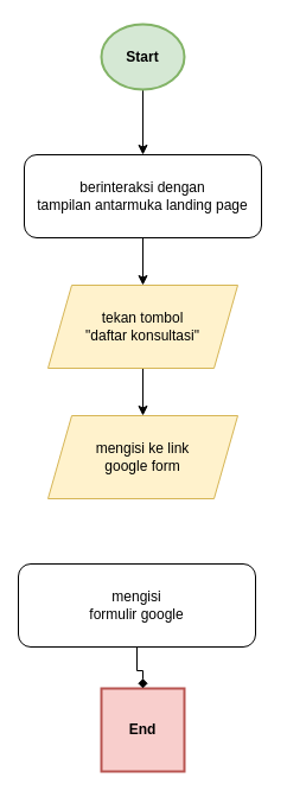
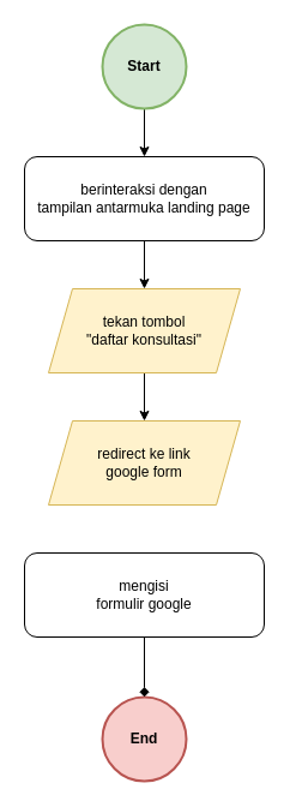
  <mxCell id="0" />
  <mxCell id="1" parent="0" />
- <mxCell id="2" value="End" style="whiteSpace=wrap;html=1;aspect=fixed;fillColor=#f8cecc;strokeColor=#b85450;fontStyle=1;strokeWidth=2;rounded=0;" parent="1" vertex="1"><mxGeometry x="85" y="580" width="70" height="70" as="geometry" /></mxCell>
+ <mxCell id="2" value="End" style="ellipse;whiteSpace=wrap;html=1;aspect=fixed;fillColor=#f8cecc;strokeColor=#b85450;fontStyle=1;strokeWidth=2;" parent="1" vertex="1"><mxGeometry x="85" y="580" width="70" height="70" as="geometry" /></mxCell>
  <mxCell id="3" style="edgeStyle=orthogonalEdgeStyle;rounded=0;orthogonalLoop=1;jettySize=auto;html=1;entryX=0.5;entryY=0;entryDx=0;entryDy=0;fontColor=#FFFFFF;" parent="1" source="4" target="6" edge="1"><mxGeometry relative="1" as="geometry" /></mxCell>
- <mxCell id="4" value="Start" style="ellipse;whiteSpace=wrap;html=1;aspect=fixed;fillColor=#d5e8d4;strokeColor=#82b366;fontStyle=1;strokeWidth=2;" parent="1" vertex="1"><mxGeometry x="85" y="20" width="70" height="55" as="geometry" /></mxCell>
+ <mxCell id="4" value="Start" style="ellipse;whiteSpace=wrap;html=1;aspect=fixed;fillColor=#d5e8d4;strokeColor=#82b366;fontStyle=1;strokeWidth=2;" parent="1" vertex="1"><mxGeometry x="85" y="20" width="70" height="70" as="geometry" /></mxCell>
  <mxCell id="5" value="" style="edgeStyle=orthogonalEdgeStyle;rounded=0;orthogonalLoop=1;jettySize=auto;html=1;" edge="1" parent="1" source="6" target="11"><mxGeometry relative="1" as="geometry" /></mxCell>
  <mxCell id="6" value="  berinteraksi dengan&lt;br&gt;tampilan antarmuka landing page" style="rounded=1;whiteSpace=wrap;html=1;fontSize=12;glass=0;strokeWidth=1;shadow=0;" parent="1" vertex="1"><mxGeometry x="20" y="130" width="200" height="70" as="geometry" /></mxCell>
- <mxCell id="7" value="mengisi ke link &lt;br&gt;google form" style="shape=parallelogram;perimeter=parallelogramPerimeter;whiteSpace=wrap;html=1;fixedSize=1;strokeWidth=1;fillColor=#fff2cc;strokeColor=#d6b656;" parent="1" vertex="1"><mxGeometry x="40" y="350" width="160" height="70" as="geometry" /></mxCell>
+ <mxCell id="7" value="redirect ke link &lt;br&gt;google form" style="shape=parallelogram;perimeter=parallelogramPerimeter;whiteSpace=wrap;html=1;fixedSize=1;strokeWidth=1;fillColor=#fff2cc;strokeColor=#d6b656;" parent="1" vertex="1"><mxGeometry x="40" y="350" width="160" height="70" as="geometry" /></mxCell>
  <mxCell id="8" value="" style="edgeStyle=orthogonalEdgeStyle;rounded=0;orthogonalLoop=1;jettySize=auto;html=1;endArrow=diamond;" edge="1" parent="1" source="9" target="2"><mxGeometry relative="1" as="geometry" /></mxCell>
- <mxCell id="9" value="  mengisi&lt;br&gt;formulir google" style="rounded=1;whiteSpace=wrap;html=1;fontSize=12;glass=0;strokeWidth=1;shadow=0;" parent="1" vertex="1"><mxGeometry x="15" y="475" width="200" height="70" as="geometry" /></mxCell>
+ <mxCell id="9" value="  mengisi&lt;br&gt;formulir google" style="rounded=1;whiteSpace=wrap;html=1;fontSize=12;glass=0;strokeWidth=1;shadow=0;" parent="1" vertex="1"><mxGeometry x="20" y="460" width="200" height="70" as="geometry" /></mxCell>
  <mxCell id="10" value="" style="edgeStyle=orthogonalEdgeStyle;rounded=0;orthogonalLoop=1;jettySize=auto;html=1;" edge="1" parent="1" source="11" target="7"><mxGeometry relative="1" as="geometry" /></mxCell>
  <mxCell id="11" value="tekan tombol&lt;br&gt;&quot;daftar konsultasi&quot;" style="shape=parallelogram;perimeter=parallelogramPerimeter;whiteSpace=wrap;html=1;fixedSize=1;strokeWidth=1;fillColor=#fff2cc;strokeColor=#d6b656;" vertex="1" parent="1"><mxGeometry x="40" y="240" width="160" height="70" as="geometry" /></mxCell>
